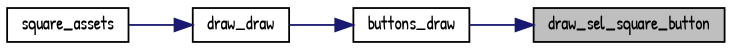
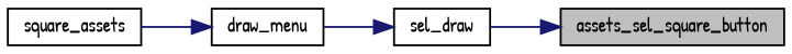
  digraph {
    fontname="Patrick Hand"
    rankdir=RL
    node [color=black fillcolor=white fontname="Patrick Hand" fontsize=10 shape=record style=filled]
    edge [color=midnightblue dir=back fontname="Patrick Hand" fontsize=10 labelfontname=Helvetica labelfontsize=10 style=solid]
-   n1 [fillcolor=grey75 fontcolor=black height=0.2 label=draw_sel_square_button width=0.4]
-   n2 [height=0.2 label=buttons_draw width=0.4]
-   n3 [height=0.2 label=draw_draw width=0.4]
+   n1 [fillcolor=grey75 fontcolor=black height=0.2 label=assets_sel_square_button width=0.4]
+   n2 [height=0.2 label=sel_draw width=0.4]
+   n3 [height=0.2 label=draw_menu width=0.4]
    n4 [height=0.2 label=square_assets width=0.4]
    n1 -> n2
    n2 -> n3
    n3 -> n4
  }
